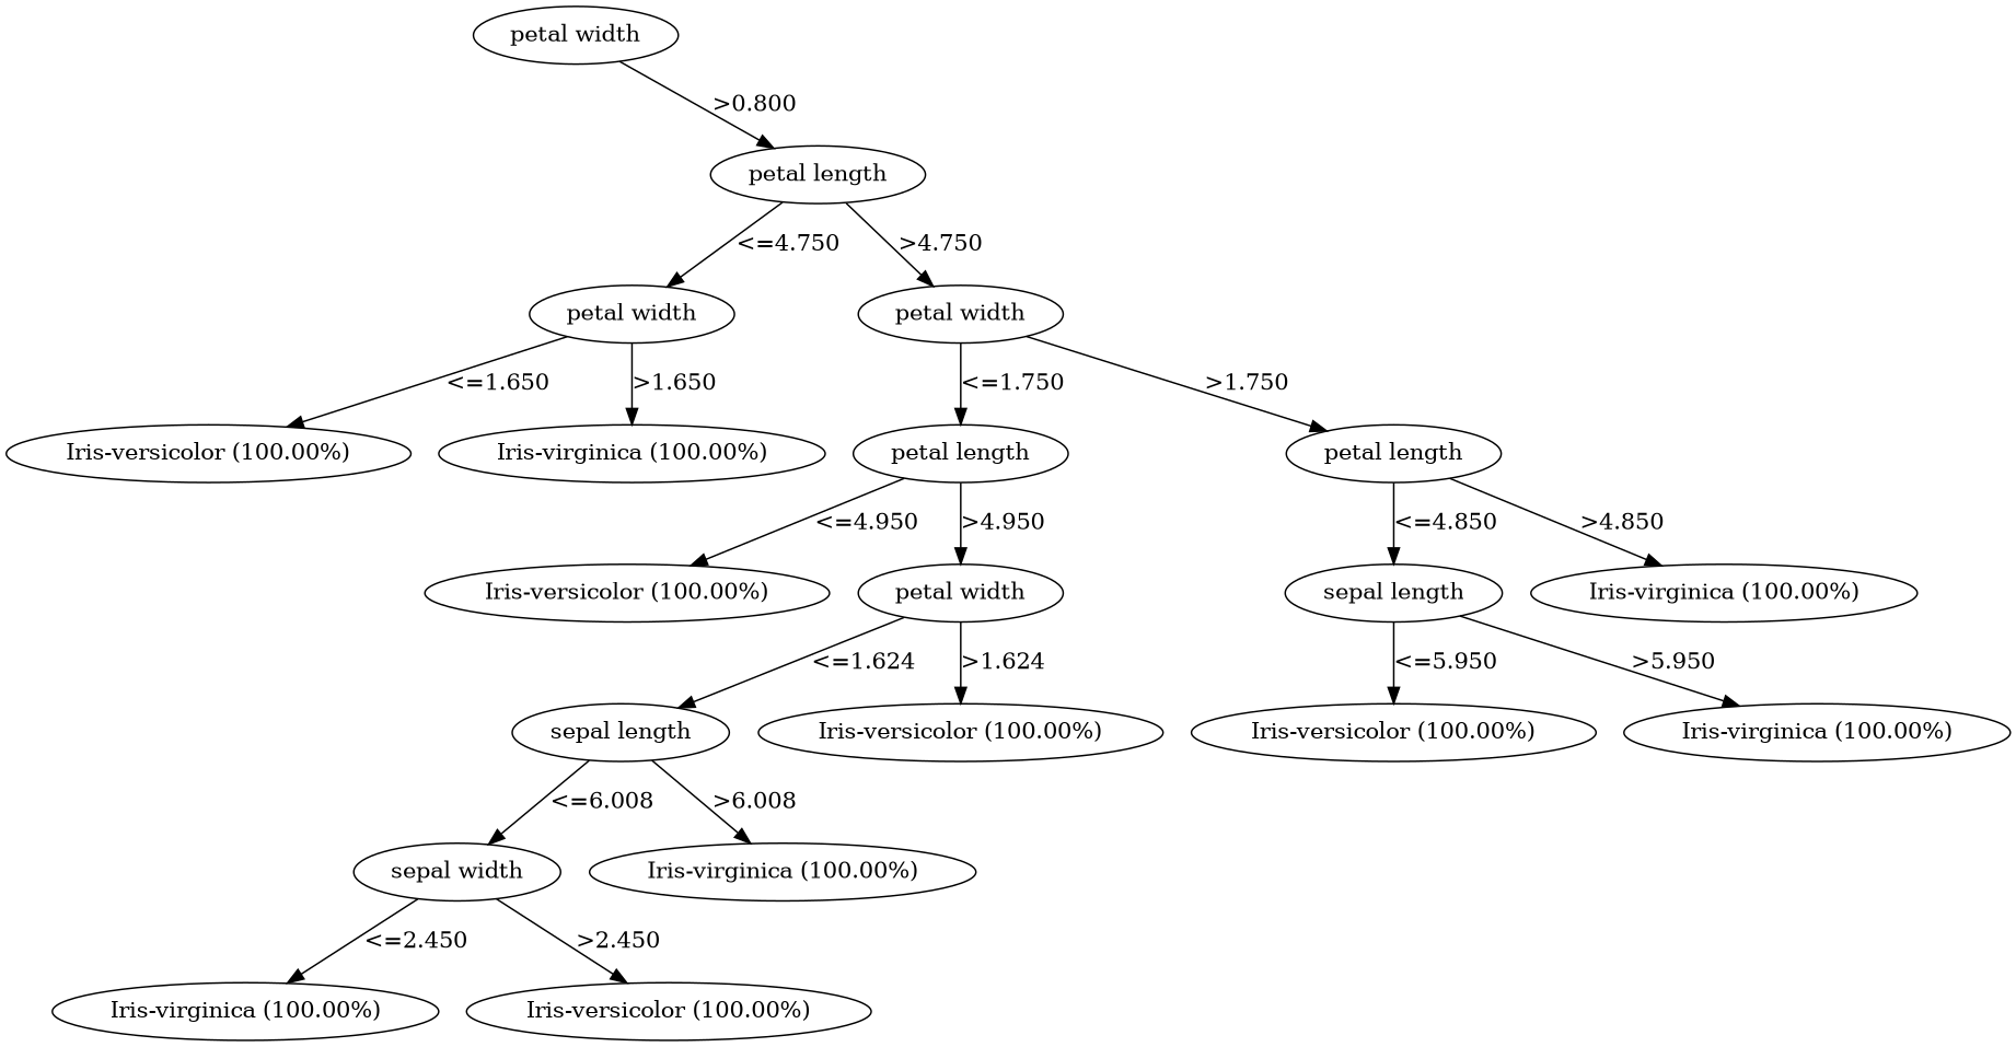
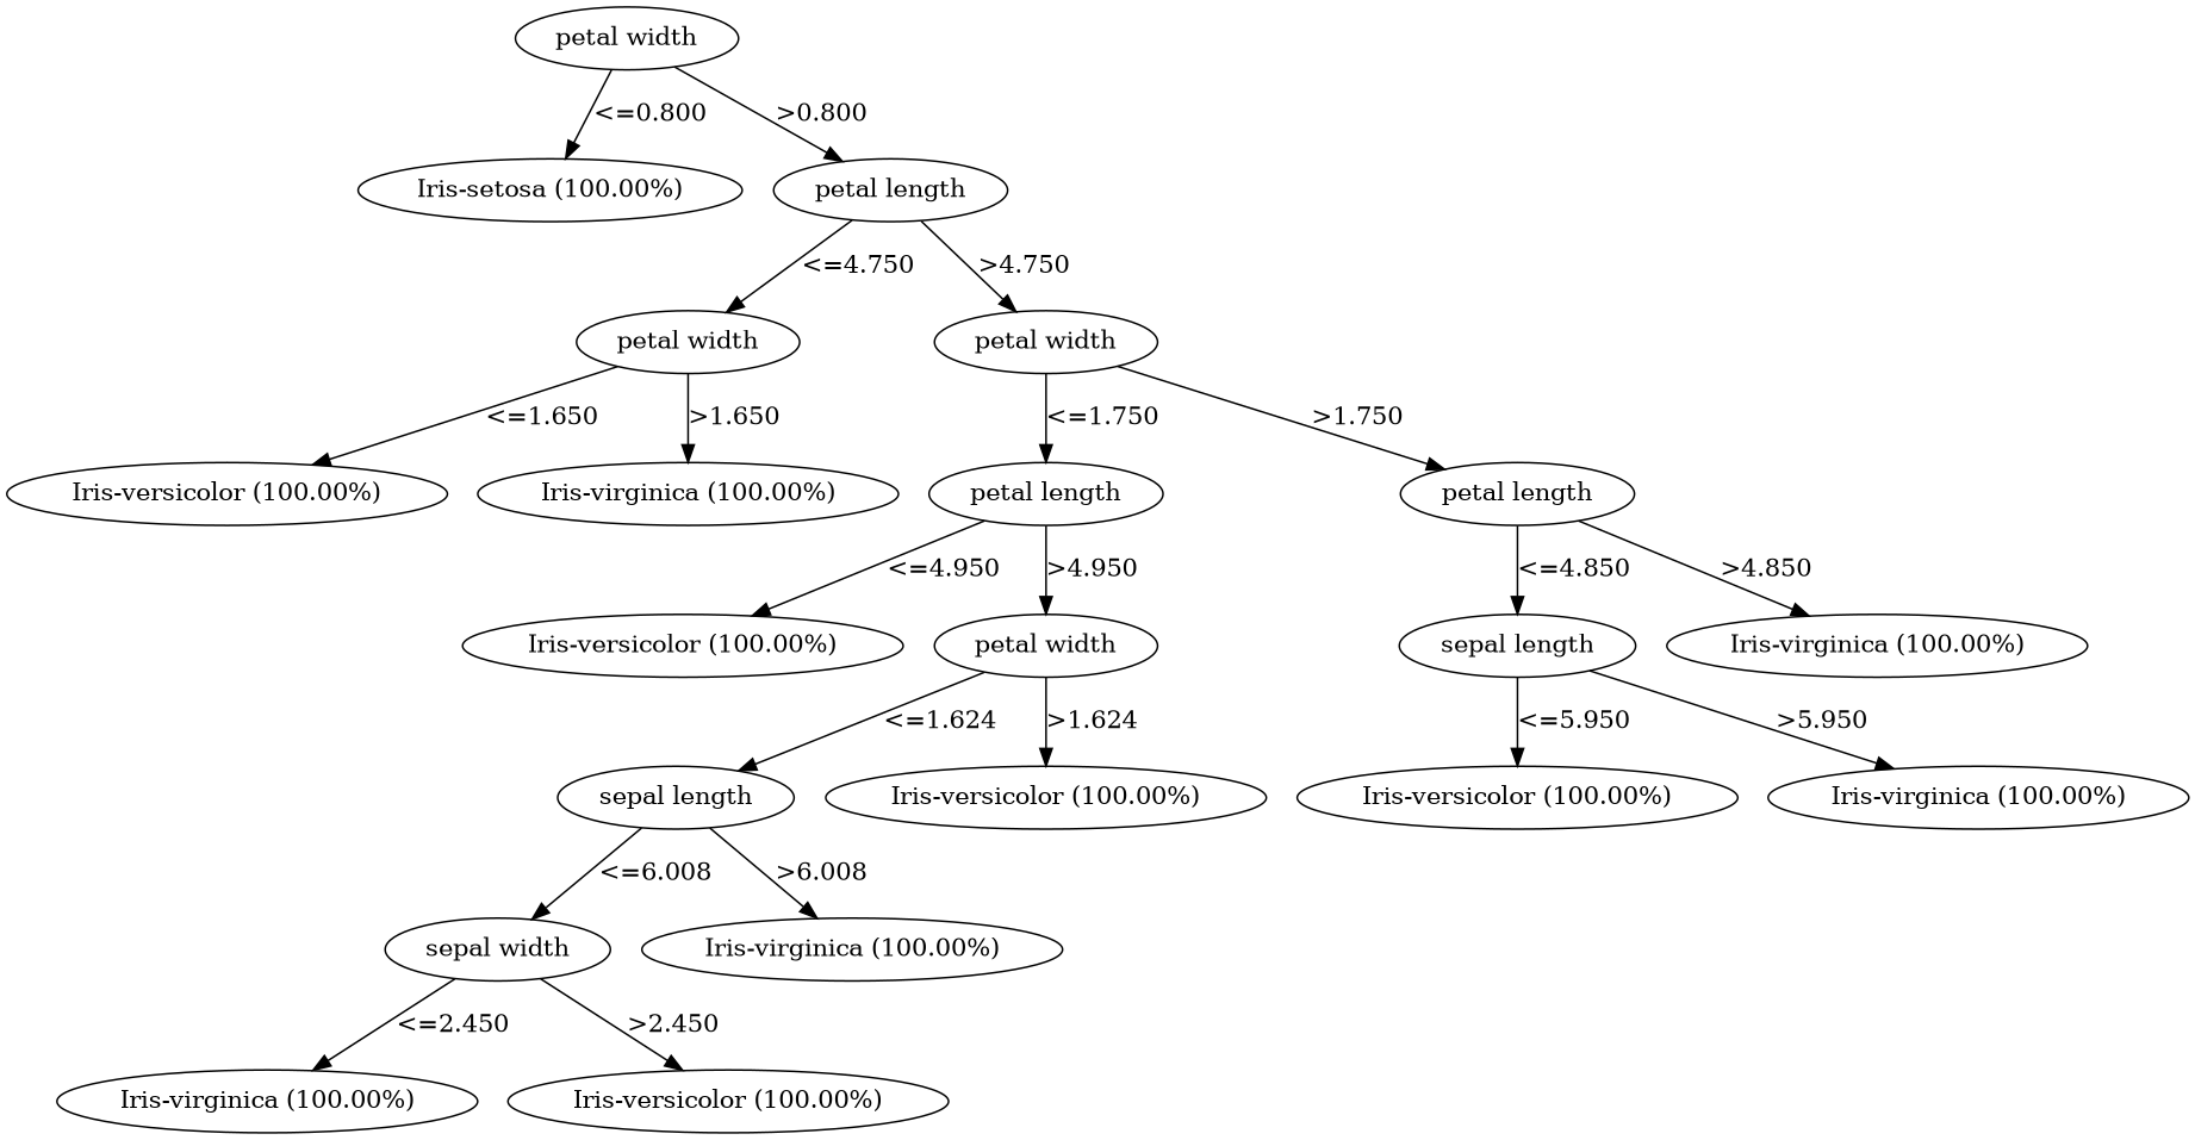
  digraph {
    node [shape=oval]
    n1 [label="petal width"]
+   n2 [label="Iris-setosa (100.00%)"]
    n3 [label="petal length"]
    n4 [label="petal width"]
    n5 [label="petal width"]
    n6 [label="Iris-versicolor (100.00%)"]
    n7 [label="Iris-virginica (100.00%)"]
    n8 [label="petal length"]
    n9 [label="petal length"]
    n10 [label="Iris-versicolor (100.00%)"]
    n11 [label="petal width"]
    n12 [label="sepal length"]
    n13 [label="Iris-versicolor (100.00%)"]
    n14 [label="sepal width"]
    n15 [label="Iris-virginica (100.00%)"]
    n16 [label="Iris-virginica (100.00%)"]
    n17 [label="Iris-versicolor (100.00%)"]
    n18 [label="sepal length"]
    n19 [label="Iris-virginica (100.00%)"]
    n20 [label="Iris-versicolor (100.00%)"]
    n21 [label="Iris-virginica (100.00%)"]
+   n1 -> n2 [label="<=0.800"]
    n1 -> n3 [label=">0.800"]
    n3 -> n4 [label="<=4.750"]
    n3 -> n5 [label=">4.750"]
    n4 -> n6 [label="<=1.650"]
    n4 -> n7 [label=">1.650"]
    n5 -> n8 [label="<=1.750"]
    n5 -> n9 [label=">1.750"]
    n8 -> n10 [label="<=4.950"]
    n8 -> n11 [label=">4.950"]
    n9 -> n18 [label="<=4.850"]
    n9 -> n19 [label=">4.850"]
    n11 -> n12 [label="<=1.624"]
    n11 -> n13 [label=">1.624"]
    n12 -> n14 [label="<=6.008"]
    n12 -> n15 [label=">6.008"]
    n14 -> n16 [label="<=2.450"]
    n14 -> n17 [label=">2.450"]
    n18 -> n20 [label="<=5.950"]
    n18 -> n21 [label=">5.950"]
  }
